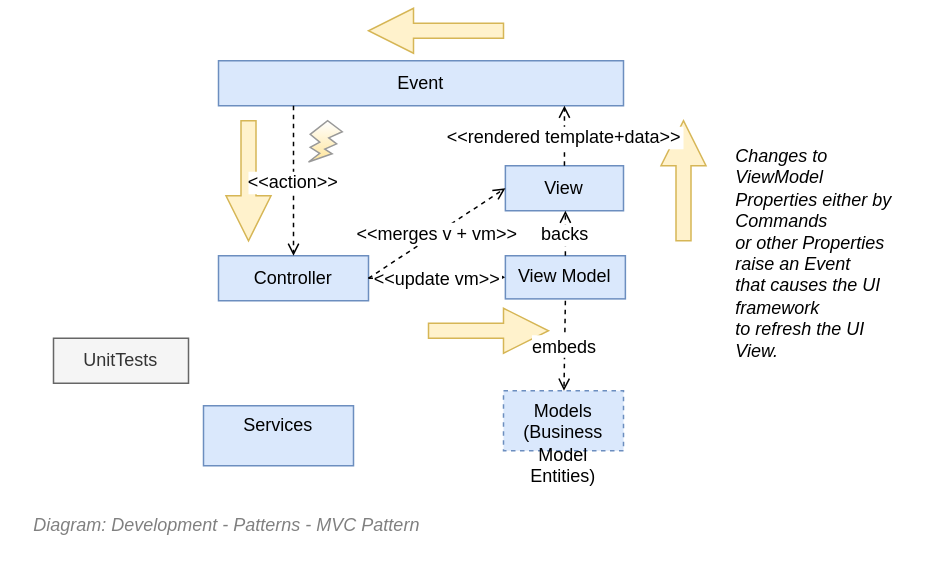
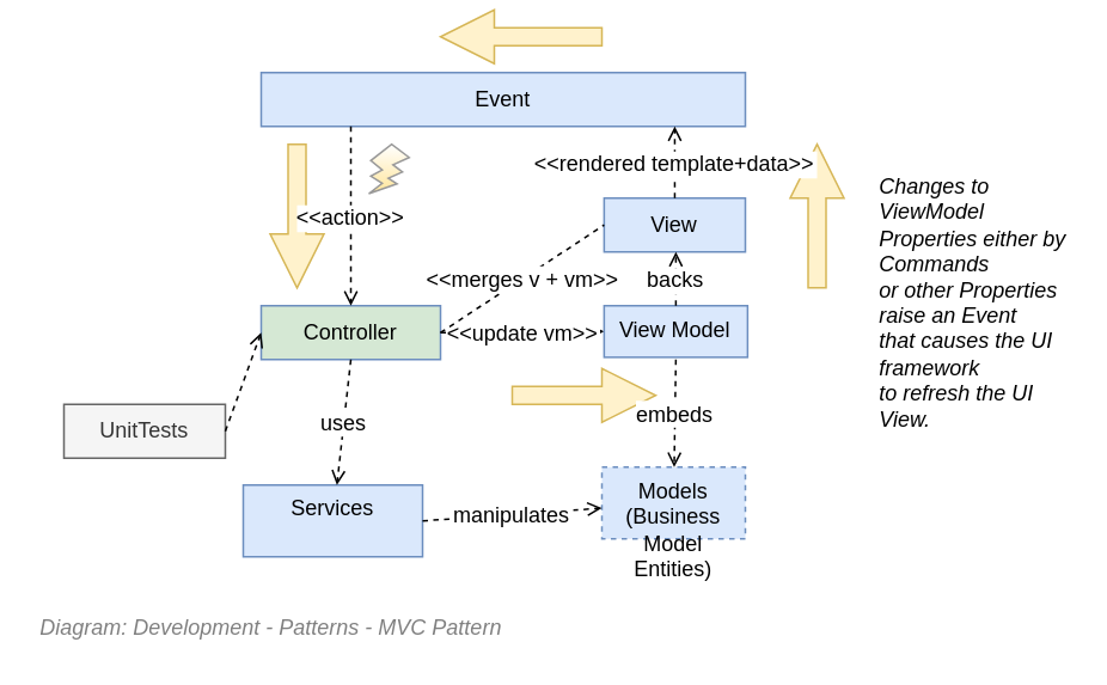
  <mxCell id="0" />
  <mxCell id="1" parent="0" />
  <mxCell id="2" value="" style="arrow;strokeColor=#d6b656;strokeWidth=1;fontSize=12;fillColor=#fff2cc;" edge="1" parent="1"><mxGeometry width="100" height="100" relative="1" as="geometry"><mxPoint x="455" y="160" as="sourcePoint" /><mxPoint x="455" y="80" as="targetPoint" /></mxGeometry></mxCell>
  <mxCell id="3" value="" style="arrow;strokeColor=#d6b656;strokeWidth=1;fontSize=12;fillColor=#fff2cc;" edge="1" parent="1"><mxGeometry width="100" height="100" relative="1" as="geometry"><mxPoint x="285" y="220" as="sourcePoint" /><mxPoint x="365" y="220" as="targetPoint" /></mxGeometry></mxCell>
  <mxCell id="4" value="" style="arrow;strokeColor=#d6b656;strokeWidth=1;fontSize=12;fillColor=#fff2cc;" edge="1" parent="1"><mxGeometry width="100" height="100" relative="1" as="geometry"><mxPoint x="165" y="80" as="sourcePoint" /><mxPoint x="165" y="160" as="targetPoint" /></mxGeometry></mxCell>
  <mxCell id="5" value="Event" style="rounded=0;whiteSpace=wrap;strokeColor=#6c8ebf;fontSize=12;fillColor=#dae8fc;" vertex="1" parent="1"><mxGeometry x="145" y="40" width="270" height="30" as="geometry" /></mxCell>
- <mxCell id="6" value="Controller" style="rounded=0;whiteSpace=wrap;strokeColor=#6c8ebf;fontSize=12;fillColor=#dae8fc;" vertex="1" parent="1"><mxGeometry x="145" y="170" width="100" height="30" as="geometry" /></mxCell>
+ <mxCell id="6" value="Controller" style="rounded=0;whiteSpace=wrap;strokeColor=#6c8ebf;fontSize=12;fillColor=#d5e8d4;" vertex="1" parent="1"><mxGeometry x="145" y="170" width="100" height="30" as="geometry" /></mxCell>
  <mxCell id="7" value="Models&#10;(Business Model Entities)" style="rounded=0;whiteSpace=wrap;strokeColor=#6c8ebf;verticalAlign=top;fontSize=12;fillColor=#dae8fc;dashed=1;" vertex="1" parent="1"><mxGeometry x="335" y="260" width="80" height="40" as="geometry" /></mxCell>
  <mxCell id="8" value="Services&#10;" style="rounded=0;whiteSpace=wrap;strokeColor=#6c8ebf;fontSize=12;fillColor=#dae8fc;" vertex="1" parent="1"><mxGeometry x="135" y="270" width="100" height="40" as="geometry" /></mxCell>
  <mxCell id="9" value="UnitTests" style="rounded=0;whiteSpace=wrap;strokeColor=#666666;fontSize=12;fillColor=#f5f5f5;fontColor=#333333;" vertex="1" parent="1"><mxGeometry x="35" y="225" width="90" height="30" as="geometry" /></mxCell>
  <mxCell id="10" value="&lt;&lt;action&gt;&gt;" style="edgeStyle=none;dashed=1;endArrow=open;entryX=0.5;entryY=0;fontSize=12;" edge="1" parent="1" target="6"><mxGeometry width="100" height="100" relative="1" as="geometry"><mxPoint x="195" y="70" as="sourcePoint" /><mxPoint x="185" y="170" as="targetPoint" /><mxPoint as="offset" /></mxGeometry></mxCell>
  <mxCell id="11" value="&lt;&lt;update vm&gt;&gt;" style="edgeStyle=none;exitX=1;exitY=0.5;dashed=1;endArrow=open;entryX=0;entryY=0.5;fontSize=12;" edge="1" parent="1" source="6" target="12"><mxGeometry width="100" height="100" relative="1" as="geometry"><mxPoint x="250" y="215" as="sourcePoint" /><mxPoint x="250" y="255" as="targetPoint" /></mxGeometry></mxCell>
  <mxCell id="12" value="View Model" style="rounded=0;whiteSpace=wrap;strokeColor=#6c8ebf;verticalAlign=top;fontSize=12;fillColor=#dae8fc;" vertex="1" parent="1"><mxGeometry x="336.25" y="170" width="80" height="28.75" as="geometry" /></mxCell>
+ <mxCell id="13" value="uses" style="edgeStyle=none;exitX=0.5;exitY=1;dashed=1;endArrow=open;fontSize=12;" edge="1" parent="1" source="6" target="8"><mxGeometry width="100" height="100" relative="1" as="geometry"><mxPoint x="250" y="210" as="sourcePoint" /><mxPoint x="250" y="255" as="targetPoint" /></mxGeometry></mxCell>
  <mxCell id="14" value="" style="shape=mxgraph.basic.flash;fillColor=#ffffff;strokeColor=#999999;strokeWidth=1;gradientColor=#FFE599;fontSize=12;" vertex="1" parent="1"><mxGeometry x="205" y="80" width="22.5" height="27.5" as="geometry" /></mxCell>
  <mxCell id="15" value="Changes to ViewModel&#10;Properties either by Commands&#10;or other Properties raise an Event&#10;that causes the UI framework&#10;to refresh the UI View." style="text;spacingTop=-5;fontStyle=2;fontFamily=Helvetica;fontSize=12;whiteSpace=wrap;" vertex="1" parent="1"><mxGeometry x="487.5" y="95" width="107.5" height="155" as="geometry" /></mxCell>
+ <mxCell id="16" value="" style="edgeStyle=none;exitX=1;exitY=0.5;dashed=1;endArrow=open;entryX=0;entryY=0.5;fontSize=12;" edge="1" parent="1" source="9" target="6"><mxGeometry width="100" height="100" relative="1" as="geometry"><mxPoint x="207.5" y="210" as="sourcePoint" /><mxPoint x="207.5" y="243.75" as="targetPoint" /></mxGeometry></mxCell>
  <mxCell id="17" value="View" style="rounded=0;whiteSpace=wrap;strokeColor=#6c8ebf;fontSize=12;fillColor=#dae8fc;" vertex="1" parent="1"><mxGeometry x="336.25" y="110" width="78.75" height="30" as="geometry" /></mxCell>
  <mxCell id="18" value="backs" style="edgeStyle=none;exitX=0.5;exitY=0;dashed=1;endArrow=open;fontSize=12;" edge="1" parent="1" source="12"><mxGeometry width="100" height="100" relative="1" as="geometry"><mxPoint x="238.75" y="210" as="sourcePoint" /><mxPoint x="376.25" y="140" as="targetPoint" /></mxGeometry></mxCell>
  <mxCell id="19" value="&lt;&lt;rendered template+data&gt;&gt;" style="edgeStyle=none;exitX=0.5;exitY=0;dashed=1;endArrow=open;fontSize=12;" edge="1" parent="1" source="17"><mxGeometry width="100" height="100" relative="1" as="geometry"><mxPoint x="386.25" y="180" as="sourcePoint" /><mxPoint x="375.625" y="70" as="targetPoint" /></mxGeometry></mxCell>
+ <mxCell id="20" value="manipulates" style="edgeStyle=none;exitX=1;exitY=0.5;dashed=1;endArrow=open;fontSize=12;" edge="1" parent="1" source="8" target="7"><mxGeometry width="100" height="100" relative="1" as="geometry"><mxPoint x="207.5" y="240" as="sourcePoint" /><mxPoint x="207.5" y="273.75" as="targetPoint" /></mxGeometry></mxCell>
  <mxCell id="21" value="embeds" style="edgeStyle=none;dashed=1;endArrow=open;fontSize=12;" edge="1" parent="1" target="7"><mxGeometry width="100" height="100" relative="1" as="geometry"><mxPoint x="376.25" y="200" as="sourcePoint" /><mxPoint x="386.25" y="150" as="targetPoint" /></mxGeometry></mxCell>
- <mxCell id="22" value="&lt;&lt;merges v + vm&gt;&gt;" style="edgeStyle=none;exitX=1;exitY=0.5;dashed=1;endArrow=open;entryX=0;entryY=0.5;fontSize=12;" edge="1" parent="1" source="6" target="17"><mxGeometry width="100" height="100" relative="1" as="geometry"><mxPoint x="255" y="195" as="sourcePoint" /><mxPoint x="346.25" y="194.375" as="targetPoint" /></mxGeometry></mxCell>
+ <mxCell id="22" value="&lt;&lt;merges v + vm&gt;&gt;" style="edgeStyle=none;exitX=1;exitY=0.5;dashed=1;endArrow=none;entryX=0;entryY=0.5;fontSize=12;" edge="1" parent="1" source="6" target="17"><mxGeometry width="100" height="100" relative="1" as="geometry"><mxPoint x="255" y="195" as="sourcePoint" /><mxPoint x="346.25" y="194.375" as="targetPoint" /></mxGeometry></mxCell>
  <mxCell id="23" value="" style="arrow;strokeColor=#d6b656;strokeWidth=1;fontSize=12;fillColor=#fff2cc;" edge="1" parent="1"><mxGeometry width="100" height="100" relative="1" as="geometry"><mxPoint x="335" y="20" as="sourcePoint" /><mxPoint x="245" y="20" as="targetPoint" /></mxGeometry></mxCell>
  <mxCell id="24" value="&lt;font style=&quot;font-size: 12px&quot;&gt;Diagram: Development - Patterns - MVC Pattern&lt;/font&gt;" style="text;strokeColor=none;fillColor=none;html=1;fontSize=12;fontStyle=2;verticalAlign=middle;align=left;shadow=0;glass=0;comic=0;opacity=30;fontColor=#808080;" vertex="1" parent="1"><mxGeometry x="20" y="340" width="560" height="20" as="geometry" /></mxCell>
